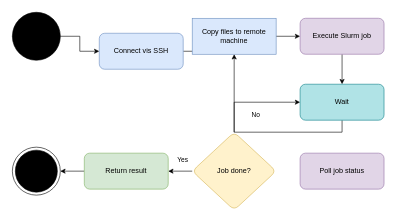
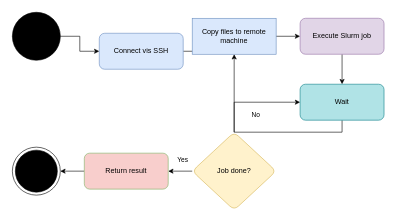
  <mxCell id="0" />
  <mxCell id="1" parent="0" />
  <mxCell id="2" value="" style="edgeStyle=orthogonalEdgeStyle;rounded=0;orthogonalLoop=1;jettySize=auto;html=1;" parent="1" source="3" target="5" edge="1"><mxGeometry relative="1" as="geometry" /></mxCell>
  <mxCell id="3" value="" style="ellipse;whiteSpace=wrap;html=1;aspect=fixed;fillColor=#000000;" parent="1" vertex="1"><mxGeometry x="20" y="20" width="80" height="80" as="geometry" /></mxCell>
  <mxCell id="4" value="" style="edgeStyle=orthogonalEdgeStyle;rounded=0;orthogonalLoop=1;jettySize=auto;html=1;" parent="1" source="5" target="7" edge="1"><mxGeometry relative="1" as="geometry" /></mxCell>
  <mxCell id="5" value="Connect vis SSH" style="rounded=1;whiteSpace=wrap;html=1;fillColor=#dae8fc;strokeColor=#6c8ebf;" parent="1" vertex="1"><mxGeometry x="165" y="55" width="140" height="60" as="geometry" /></mxCell>
  <mxCell id="6" value="" style="edgeStyle=orthogonalEdgeStyle;rounded=0;orthogonalLoop=1;jettySize=auto;html=1;" parent="1" source="7" target="9" edge="1"><mxGeometry relative="1" as="geometry" /></mxCell>
  <mxCell id="7" value="Copy files to remote machine" style="whiteSpace=wrap;html=1;fillColor=#dae8fc;strokeColor=#6c8ebf;rounded=0;" parent="1" vertex="1"><mxGeometry x="320" y="30" width="140" height="60" as="geometry" /></mxCell>
  <mxCell id="8" value="" style="edgeStyle=orthogonalEdgeStyle;rounded=0;orthogonalLoop=1;jettySize=auto;html=1;entryX=0.5;entryY=0;entryDx=0;entryDy=0;" parent="1" source="9" target="17" edge="1"><mxGeometry relative="1" as="geometry" /></mxCell>
  <mxCell id="9" value="Execute Slurm job" style="rounded=1;whiteSpace=wrap;html=1;fillColor=#e1d5e7;strokeColor=#9673a6;" parent="1" vertex="1"><mxGeometry x="500" y="30" width="140" height="60" as="geometry" /></mxCell>
- <mxCell id="10" value="Poll job status" style="rounded=1;whiteSpace=wrap;html=1;fillColor=#e1d5e7;strokeColor=#9673a6;" parent="1" vertex="1"><mxGeometry x="500" y="255" width="140" height="60" as="geometry" /></mxCell>
  <mxCell id="11" value="" style="edgeStyle=orthogonalEdgeStyle;rounded=0;orthogonalLoop=1;jettySize=auto;html=1;exitX=0.5;exitY=0;exitDx=0;exitDy=0;entryX=0;entryY=0.5;entryDx=0;entryDy=0;" parent="1" source="15" target="17" edge="1"><mxGeometry relative="1" as="geometry" /></mxCell>
  <mxCell id="12" value="No" style="edgeLabel;html=1;align=center;verticalAlign=middle;resizable=0;points=[];labelBackgroundColor=none;" parent="11" vertex="1" connectable="0"><mxGeometry x="-0.248" y="3" relative="1" as="geometry"><mxPoint x="25" y="23" as="offset" /></mxGeometry></mxCell>
  <mxCell id="13" value="" style="edgeStyle=orthogonalEdgeStyle;rounded=0;orthogonalLoop=1;jettySize=auto;html=1;exitX=0;exitY=0.5;exitDx=0;exitDy=0;" parent="1" source="15" target="19" edge="1"><mxGeometry relative="1" as="geometry" /></mxCell>
  <mxCell id="14" value="Yes" style="edgeLabel;html=1;align=center;verticalAlign=middle;resizable=0;points=[];labelBackgroundColor=none;" parent="13" vertex="1" connectable="0"><mxGeometry x="-0.15" y="-1" relative="1" as="geometry"><mxPoint y="-18" as="offset" /></mxGeometry></mxCell>
  <mxCell id="15" value="Job done?" style="rhombus;whiteSpace=wrap;html=1;rounded=1;fillColor=#fff2cc;strokeColor=#d6b656;" parent="1" vertex="1"><mxGeometry x="320" y="220" width="140" height="130" as="geometry" /></mxCell>
  <mxCell id="16" style="edgeStyle=orthogonalEdgeStyle;rounded=0;orthogonalLoop=1;jettySize=auto;html=1;exitX=0.5;exitY=1;exitDx=0;exitDy=0;" parent="1" source="17" target="7" edge="1"><mxGeometry relative="1" as="geometry" /></mxCell>
  <mxCell id="17" value="Wait" style="whiteSpace=wrap;html=1;rounded=1;fillColor=#b0e3e6;strokeColor=#0e8088;" parent="1" vertex="1"><mxGeometry x="500" y="140" width="140" height="60" as="geometry" /></mxCell>
  <mxCell id="18" style="edgeStyle=orthogonalEdgeStyle;rounded=0;orthogonalLoop=1;jettySize=auto;html=1;exitX=0;exitY=0.5;exitDx=0;exitDy=0;entryX=1;entryY=0.5;entryDx=0;entryDy=0;" parent="1" source="19" target="21" edge="1"><mxGeometry relative="1" as="geometry"><mxPoint x="230" y="1069.667" as="targetPoint" /></mxGeometry></mxCell>
- <mxCell id="19" value="Return result" style="whiteSpace=wrap;html=1;rounded=1;fillColor=#d5e8d4;strokeColor=#82b366;" parent="1" vertex="1"><mxGeometry x="140" y="255" width="140" height="60" as="geometry" /></mxCell>
+ <mxCell id="19" value="Return result" style="whiteSpace=wrap;html=1;rounded=1;fillColor=#f8cecc;strokeColor=#82b366;" parent="1" vertex="1"><mxGeometry x="140" y="255" width="140" height="60" as="geometry" /></mxCell>
  <mxCell id="20" value="" style="group" parent="1" vertex="1" connectable="0"><mxGeometry x="20" y="245" width="80" height="80" as="geometry" /></mxCell>
  <mxCell id="21" value="" style="ellipse;whiteSpace=wrap;html=1;aspect=fixed;fillColor=none;" parent="20" vertex="1"><mxGeometry width="80" height="80" as="geometry" /></mxCell>
  <mxCell id="22" value="" style="ellipse;whiteSpace=wrap;html=1;aspect=fixed;fillColor=#000000;" parent="20" vertex="1"><mxGeometry x="5" y="5" width="70" height="70" as="geometry" /></mxCell>
